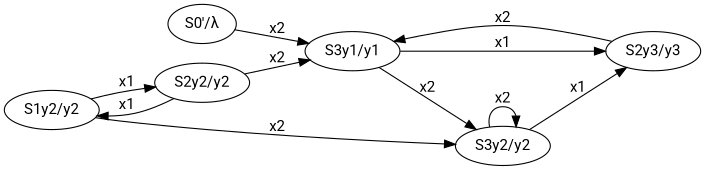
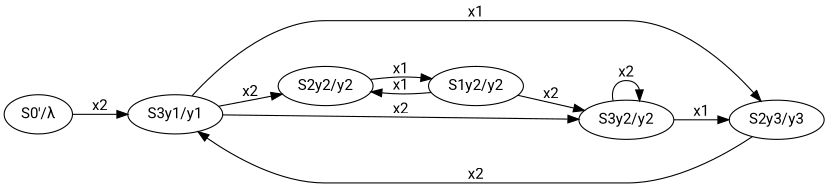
  digraph {
    fontname=Roboto
    rankdir=LR
    node [fontname=Roboto]
    edge [fontname=Roboto]
    n1 [label="S0'/λ"]
    n2 [label="S3y1/y1"]
    n3 [label="S3y2/y2"]
    n4 [label="S2y3/y3"]
    n5 [label="S1y2/y2"]
    n6 [label="S2y2/y2"]
    n1 -> n2 [label=x2]
    n2 -> n3 [label=x2]
    n2 -> n4 [label=x1]
    n3 -> n3 [label=x2]
    n3 -> n4 [label=x1]
    n4 -> n2 [label=x2]
    n5 -> n3 [label=x2]
    n5 -> n6 [label=x1]
-   n6 -> n2 [label=x2]
+   n2 -> n6 [label=x2]
    n6 -> n5 [label=x1]
  }
